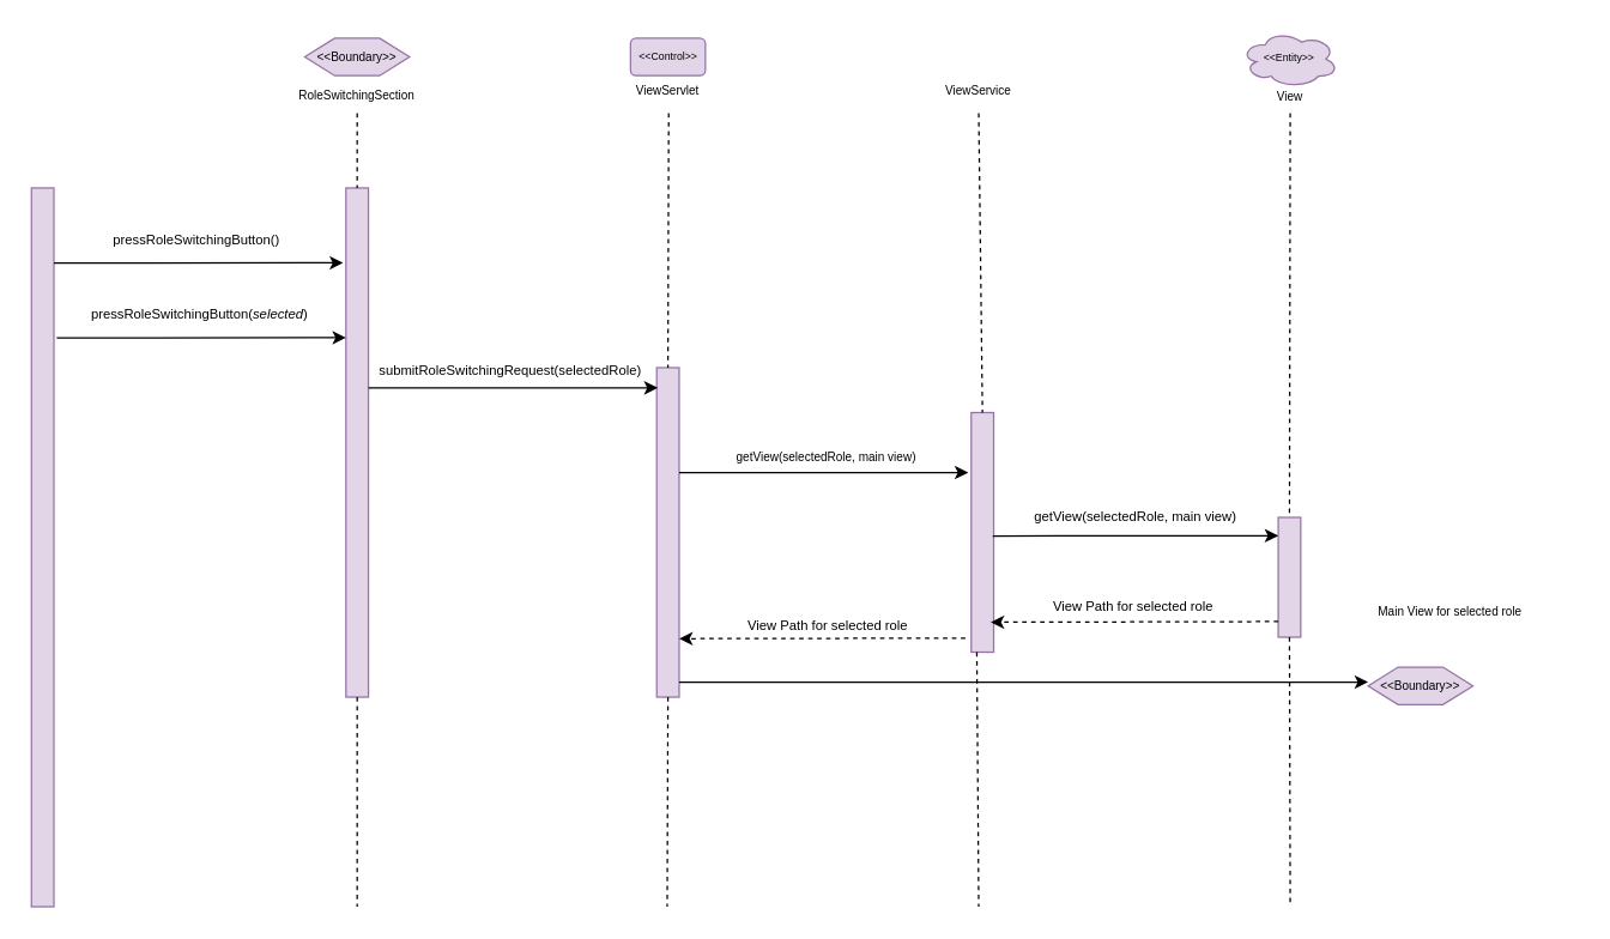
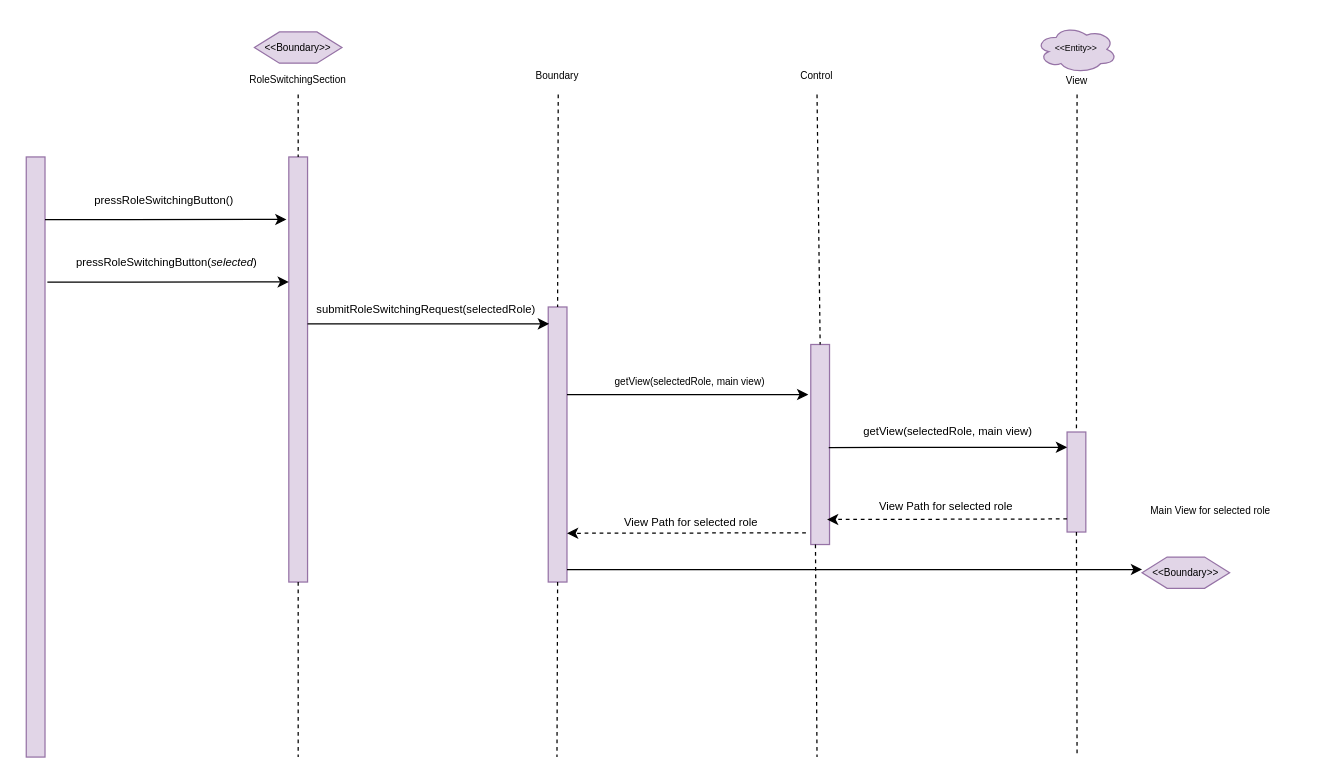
  <mxCell id="0" />
  <mxCell id="1" parent="0" />
  <mxCell id="2" value="" style="rounded=0;whiteSpace=wrap;html=1;fillColor=#e1d5e7;strokeColor=#9673a6;" parent="1" vertex="1"><mxGeometry x="20.5" y="125" width="15" height="480" as="geometry" /></mxCell>
  <mxCell id="3" value="" style="rounded=0;whiteSpace=wrap;html=1;fillColor=#e1d5e7;strokeColor=#9673a6;" parent="1" vertex="1"><mxGeometry x="230.5" y="125" width="15" height="340" as="geometry" /></mxCell>
  <mxCell id="4" value="" style="endArrow=none;dashed=1;html=1;rounded=0;fontSize=8;entryX=0.5;entryY=0;entryDx=0;entryDy=0;exitX=0.5;exitY=1;exitDx=0;exitDy=0;" parent="1" target="3" edge="1"><mxGeometry width="50" height="50" relative="1" as="geometry"><mxPoint x="238" y="75" as="sourcePoint" /><mxPoint x="260.5" y="135" as="targetPoint" /></mxGeometry></mxCell>
  <mxCell id="5" value="&amp;lt;&amp;lt;Boundary&amp;gt;&amp;gt;" style="shape=hexagon;perimeter=hexagonPerimeter2;whiteSpace=wrap;html=1;fixedSize=1;fontSize=8;fillColor=#e1d5e7;strokeColor=#9673a6;" parent="1" vertex="1"><mxGeometry x="203" y="25" width="70" height="25" as="geometry" /></mxCell>
  <mxCell id="6" value="&lt;div&gt;RoleSwitchingSection&lt;/div&gt;" style="text;html=1;strokeColor=none;fillColor=none;align=center;verticalAlign=middle;whiteSpace=wrap;rounded=0;fontSize=8;" parent="1" vertex="1"><mxGeometry x="223" y="55" width="30" height="15" as="geometry" /></mxCell>
- <mxCell id="7" value="&amp;lt;&amp;lt;Control&amp;gt;&amp;gt;" style="rounded=1;whiteSpace=wrap;html=1;fontSize=7;fillColor=#e1d5e7;strokeColor=#9673a6;" parent="1" vertex="1"><mxGeometry x="420.5" y="25" width="50" height="25" as="geometry" /></mxCell>
- <mxCell id="8" value="ViewServlet" style="text;html=1;strokeColor=none;fillColor=none;align=center;verticalAlign=middle;whiteSpace=wrap;rounded=0;fontSize=8;" parent="1" vertex="1"><mxGeometry x="386.13" y="52.5" width="118.75" height="15" as="geometry" /></mxCell>
+ <mxCell id="8" value="Boundary" style="text;html=1;strokeColor=none;fillColor=none;align=center;verticalAlign=middle;whiteSpace=wrap;rounded=0;fontSize=8;" parent="1" vertex="1"><mxGeometry x="386.13" y="52.5" width="118.75" height="15" as="geometry" /></mxCell>
  <mxCell id="9" value="" style="rounded=0;whiteSpace=wrap;html=1;fillColor=#e1d5e7;strokeColor=#9673a6;" parent="1" vertex="1"><mxGeometry x="438" y="245" width="15" height="220" as="geometry" /></mxCell>
  <mxCell id="10" value="" style="endArrow=none;dashed=1;html=1;rounded=0;fontSize=8;entryX=0.5;entryY=0;entryDx=0;entryDy=0;" parent="1" target="9" edge="1"><mxGeometry width="50" height="50" relative="1" as="geometry"><mxPoint x="446" y="75" as="sourcePoint" /><mxPoint x="490.5" y="148.5" as="targetPoint" /></mxGeometry></mxCell>
  <mxCell id="11" value="" style="rounded=0;whiteSpace=wrap;html=1;fillColor=#e1d5e7;strokeColor=#9673a6;" parent="1" vertex="1"><mxGeometry x="648" y="275" width="15" height="160" as="geometry" /></mxCell>
  <mxCell id="12" value="" style="endArrow=none;dashed=1;html=1;rounded=0;fontSize=8;entryX=0.5;entryY=0;entryDx=0;entryDy=0;" parent="1" target="11" edge="1"><mxGeometry width="50" height="50" relative="1" as="geometry"><mxPoint x="653" y="75" as="sourcePoint" /><mxPoint x="675.5" y="173.5" as="targetPoint" /></mxGeometry></mxCell>
- <mxCell id="13" value="ViewService" style="text;html=1;strokeColor=none;fillColor=none;align=center;verticalAlign=middle;whiteSpace=wrap;rounded=0;fontSize=8;" parent="1" vertex="1"><mxGeometry x="638" y="52.5" width="30" height="15" as="geometry" /></mxCell>
+ <mxCell id="13" value="Control" style="text;html=1;strokeColor=none;fillColor=none;align=center;verticalAlign=middle;whiteSpace=wrap;rounded=0;fontSize=8;" parent="1" vertex="1"><mxGeometry x="638" y="52.5" width="30" height="15" as="geometry" /></mxCell>
  <mxCell id="14" value="getView(selectedRole, main view)" style="text;html=1;strokeColor=none;fillColor=none;align=center;verticalAlign=middle;whiteSpace=wrap;rounded=0;fontSize=9;" parent="1" vertex="1"><mxGeometry x="663" y="335" width="190" height="20" as="geometry" /></mxCell>
  <mxCell id="15" value="&amp;lt;&amp;lt;Entity&amp;gt;&amp;gt;" style="ellipse;shape=cloud;whiteSpace=wrap;html=1;fontSize=7;fillColor=#e1d5e7;strokeColor=#9673a6;" parent="1" vertex="1"><mxGeometry x="828" y="20" width="65" height="37.82" as="geometry" /></mxCell>
  <mxCell id="16" value="" style="rounded=0;whiteSpace=wrap;html=1;fillColor=#e1d5e7;strokeColor=#9673a6;" parent="1" vertex="1"><mxGeometry x="853" y="345" width="15" height="80" as="geometry" /></mxCell>
  <mxCell id="17" value="" style="endArrow=none;dashed=1;html=1;rounded=0;fontSize=8;entryX=0.5;entryY=0;entryDx=0;entryDy=0;" parent="1" target="16" edge="1"><mxGeometry width="50" height="50" relative="1" as="geometry"><mxPoint x="861" y="75" as="sourcePoint" /><mxPoint x="787.66" y="266.25" as="targetPoint" /></mxGeometry></mxCell>
  <mxCell id="18" value="View Path for selected role" style="text;html=1;strokeColor=none;fillColor=none;align=center;verticalAlign=middle;rounded=0;fontSize=9;" parent="1" vertex="1"><mxGeometry x="663" y="395" width="185" height="20" as="geometry" /></mxCell>
  <mxCell id="19" value="" style="endArrow=classic;html=1;rounded=0;dashed=1;fontSize=7;" parent="1" edge="1"><mxGeometry width="50" height="50" relative="1" as="geometry"><mxPoint x="853" y="414.54" as="sourcePoint" /><mxPoint x="661" y="415" as="targetPoint" /></mxGeometry></mxCell>
  <mxCell id="20" value="" style="endArrow=none;dashed=1;html=1;rounded=0;fontSize=8;exitX=0.5;exitY=1;exitDx=0;exitDy=0;" parent="1" source="16" edge="1"><mxGeometry width="50" height="50" relative="1" as="geometry"><mxPoint x="787.99" y="481.25" as="sourcePoint" /><mxPoint x="861" y="605" as="targetPoint" /></mxGeometry></mxCell>
  <mxCell id="21" value="" style="endArrow=none;dashed=1;html=1;rounded=0;fontSize=8;exitX=0.5;exitY=1;exitDx=0;exitDy=0;" parent="1" source="3" edge="1"><mxGeometry width="50" height="50" relative="1" as="geometry"><mxPoint x="238" y="505" as="sourcePoint" /><mxPoint x="238" y="605" as="targetPoint" /><Array as="points" /></mxGeometry></mxCell>
  <mxCell id="22" value="View" style="text;html=1;strokeColor=none;fillColor=none;align=center;verticalAlign=middle;whiteSpace=wrap;rounded=0;fontSize=8;" parent="1" vertex="1"><mxGeometry x="845.5" y="56.41" width="30" height="15" as="geometry" /></mxCell>
  <mxCell id="23" value="" style="endArrow=classic;html=1;rounded=0;exitX=1;exitY=0;exitDx=0;exitDy=0;entryX=-0.125;entryY=0.121;entryDx=0;entryDy=0;entryPerimeter=0;" parent="1" edge="1"><mxGeometry width="50" height="50" relative="1" as="geometry"><mxPoint x="245.5" y="258.57" as="sourcePoint" /><mxPoint x="438.625" y="258.5" as="targetPoint" /><Array as="points"><mxPoint x="293" y="258.57" /><mxPoint x="313" y="258.57" /></Array></mxGeometry></mxCell>
  <mxCell id="24" value="&lt;div style=&quot;font-size: 9px&quot;&gt;&lt;font style=&quot;font-size: 9px&quot;&gt;submitRoleSwitchingRequest(selectedRole)&lt;/font&gt;&lt;/div&gt;" style="text;html=1;strokeColor=none;fillColor=none;align=center;verticalAlign=middle;whiteSpace=wrap;rounded=0;fontSize=9;" parent="1" vertex="1"><mxGeometry x="243" y="235" width="195" height="23.5" as="geometry" /></mxCell>
  <mxCell id="25" value="&lt;font style=&quot;font-size: 9px&quot;&gt;View Path for selected role&lt;/font&gt;" style="text;html=1;strokeColor=none;fillColor=none;align=center;verticalAlign=middle;whiteSpace=wrap;rounded=0;fontSize=8;" parent="1" vertex="1"><mxGeometry x="455.25" y="405" width="195" height="26.5" as="geometry" /></mxCell>
  <mxCell id="26" value="" style="endArrow=classic;html=1;rounded=0;dashed=1;fontSize=7;exitX=0.073;exitY=0.293;exitDx=0;exitDy=0;exitPerimeter=0;" parent="1" edge="1"><mxGeometry width="50" height="50" relative="1" as="geometry"><mxPoint x="644.095" y="425.605" as="sourcePoint" /><mxPoint x="453" y="426" as="targetPoint" /></mxGeometry></mxCell>
  <mxCell id="27" value="" style="endArrow=classic;html=1;rounded=0;entryX=-0.125;entryY=0.121;entryDx=0;entryDy=0;entryPerimeter=0;" parent="1" edge="1"><mxGeometry width="50" height="50" relative="1" as="geometry"><mxPoint x="662.38" y="357.51" as="sourcePoint" /><mxPoint x="853.005" y="357.26" as="targetPoint" /><Array as="points"><mxPoint x="707.38" y="357.33" /><mxPoint x="727.38" y="357.33" /></Array></mxGeometry></mxCell>
  <mxCell id="28" value="" style="endArrow=none;dashed=1;html=1;rounded=0;fontSize=8;exitX=0.25;exitY=1;exitDx=0;exitDy=0;" parent="1" source="11" edge="1"><mxGeometry width="50" height="50" relative="1" as="geometry"><mxPoint x="652.75" y="438.5" as="sourcePoint" /><mxPoint x="653" y="605" as="targetPoint" /></mxGeometry></mxCell>
  <mxCell id="29" value="" style="endArrow=none;dashed=1;html=1;rounded=0;fontSize=8;exitX=0.5;exitY=1;exitDx=0;exitDy=0;" parent="1" source="9" edge="1"><mxGeometry width="50" height="50" relative="1" as="geometry"><mxPoint x="445" y="505" as="sourcePoint" /><mxPoint x="445" y="605" as="targetPoint" /></mxGeometry></mxCell>
  <mxCell id="30" value="" style="endArrow=classic;html=1;rounded=0;exitX=1;exitY=0;exitDx=0;exitDy=0;" parent="1" edge="1"><mxGeometry width="50" height="50" relative="1" as="geometry"><mxPoint x="453" y="315" as="sourcePoint" /><mxPoint x="646" y="315.07" as="targetPoint" /><Array as="points"><mxPoint x="500.5" y="315" /><mxPoint x="520.5" y="315" /></Array></mxGeometry></mxCell>
  <mxCell id="31" value="getView(selectedRole, main view)" style="text;html=1;align=center;verticalAlign=middle;resizable=0;points=[];autosize=1;strokeColor=none;fillColor=none;fontSize=8;fontColor=#000000;" parent="1" vertex="1"><mxGeometry x="480.5" y="295" width="140" height="20" as="geometry" /></mxCell>
  <mxCell id="32" value="" style="endArrow=classic;html=1;rounded=0;exitX=1;exitY=0;exitDx=0;exitDy=0;entryX=-0.125;entryY=0.121;entryDx=0;entryDy=0;entryPerimeter=0;" parent="1" edge="1"><mxGeometry width="50" height="50" relative="1" as="geometry"><mxPoint x="35.5" y="175.07" as="sourcePoint" /><mxPoint x="228.625" y="175" as="targetPoint" /><Array as="points"><mxPoint x="83" y="175.07" /><mxPoint x="103" y="175.07" /></Array></mxGeometry></mxCell>
  <mxCell id="33" value="pressRoleSwitchingButton()" style="text;html=1;strokeColor=none;fillColor=none;align=center;verticalAlign=middle;whiteSpace=wrap;rounded=0;fontSize=9;" parent="1" vertex="1"><mxGeometry x="40.5" y="145" width="180" height="30" as="geometry" /></mxCell>
  <mxCell id="34" value="pressRoleSwitchingButton(&lt;i&gt;selected&lt;/i&gt;)" style="text;html=1;strokeColor=none;fillColor=none;align=center;verticalAlign=middle;whiteSpace=wrap;rounded=0;fontSize=9;" vertex="1" parent="1"><mxGeometry x="43" y="195" width="180" height="30" as="geometry" /></mxCell>
  <mxCell id="35" value="" style="endArrow=classic;html=1;rounded=0;exitX=1;exitY=0;exitDx=0;exitDy=0;entryX=-0.125;entryY=0.121;entryDx=0;entryDy=0;entryPerimeter=0;" edge="1" parent="1"><mxGeometry width="50" height="50" relative="1" as="geometry"><mxPoint x="37.38" y="225.07" as="sourcePoint" /><mxPoint x="230.505" y="225" as="targetPoint" /><Array as="points"><mxPoint x="84.88" y="225.07" /><mxPoint x="104.88" y="225.07" /></Array></mxGeometry></mxCell>
  <mxCell id="36" value="" style="endArrow=classic;html=1;rounded=0;exitX=1;exitY=0;exitDx=0;exitDy=0;" edge="1" parent="1"><mxGeometry width="50" height="50" relative="1" as="geometry"><mxPoint x="453" y="455" as="sourcePoint" /><mxPoint x="913" y="455" as="targetPoint" /><Array as="points"><mxPoint x="500.5" y="455" /><mxPoint x="520.5" y="455" /></Array></mxGeometry></mxCell>
  <mxCell id="37" value="&amp;lt;&amp;lt;Boundary&amp;gt;&amp;gt;" style="shape=hexagon;perimeter=hexagonPerimeter2;whiteSpace=wrap;html=1;fixedSize=1;fontSize=8;fillColor=#e1d5e7;strokeColor=#9673a6;" vertex="1" parent="1"><mxGeometry x="913" y="445" width="70" height="25" as="geometry" /></mxCell>
  <mxCell id="38" value="&lt;div&gt;Main View for selected role&lt;/div&gt;" style="text;html=1;strokeColor=none;fillColor=none;align=center;verticalAlign=middle;whiteSpace=wrap;rounded=0;fontSize=8;" vertex="1" parent="1"><mxGeometry x="883" y="400" width="170" height="15" as="geometry" /></mxCell>
